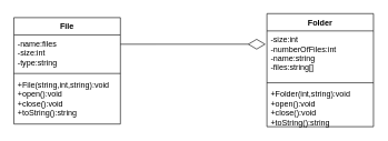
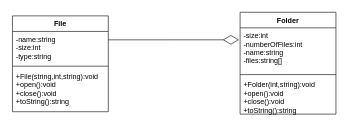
  <mxCell id="0" />
  <mxCell id="1" parent="0" />
  <mxCell id="2" value="File" style="swimlane;fontStyle=1;align=center;verticalAlign=top;childLayout=stackLayout;horizontal=1;startSize=26;horizontalStack=0;resizeParent=1;resizeParentMax=0;resizeLast=0;collapsible=1;marginBottom=0;" vertex="1" parent="1"><mxGeometry x="20" y="26" width="160" height="160" as="geometry" /></mxCell>
- <mxCell id="3" value="-name:files&#10;-size:int&#10;-type:string" style="text;strokeColor=none;fillColor=none;align=left;verticalAlign=top;spacingLeft=4;spacingRight=4;overflow=hidden;rotatable=0;points=[[0,0.5],[1,0.5]];portConstraint=eastwest;" vertex="1" parent="2"><mxGeometry y="26" width="160" height="54" as="geometry" /></mxCell>
+ <mxCell id="3" value="-name:string&#10;-size:int&#10;-type:string" style="text;strokeColor=none;fillColor=none;align=left;verticalAlign=top;spacingLeft=4;spacingRight=4;overflow=hidden;rotatable=0;points=[[0,0.5],[1,0.5]];portConstraint=eastwest;" vertex="1" parent="2"><mxGeometry y="26" width="160" height="54" as="geometry" /></mxCell>
  <mxCell id="4" value="" style="line;strokeWidth=1;fillColor=none;align=left;verticalAlign=middle;spacingTop=-1;spacingLeft=3;spacingRight=3;rotatable=0;labelPosition=right;points=[];portConstraint=eastwest;" vertex="1" parent="2"><mxGeometry y="80" width="160" height="8" as="geometry" /></mxCell>
  <mxCell id="5" value="+File(string,int,string):void&#10;+open():void&#10;+close():void&#10;+toString():string" style="text;strokeColor=none;fillColor=none;align=left;verticalAlign=top;spacingLeft=4;spacingRight=4;overflow=hidden;rotatable=0;points=[[0,0.5],[1,0.5]];portConstraint=eastwest;" vertex="1" parent="2"><mxGeometry y="88" width="160" height="72" as="geometry" /></mxCell>
  <mxCell id="6" value="Folder" style="swimlane;fontStyle=1;align=center;verticalAlign=top;childLayout=stackLayout;horizontal=1;startSize=26;horizontalStack=0;resizeParent=1;resizeParentMax=0;resizeLast=0;collapsible=1;marginBottom=0;" vertex="1" parent="1"><mxGeometry x="400" y="20" width="160" height="170" as="geometry" /></mxCell>
  <mxCell id="7" value="-size:int&#10;-numberOfFiles:int&#10;-name:string&#10;-files:string[]" style="text;strokeColor=none;fillColor=none;align=left;verticalAlign=top;spacingLeft=4;spacingRight=4;overflow=hidden;rotatable=0;points=[[0,0.5],[1,0.5]];portConstraint=eastwest;" vertex="1" parent="6"><mxGeometry y="26" width="160" height="74" as="geometry" /></mxCell>
  <mxCell id="8" value="" style="line;strokeWidth=1;fillColor=none;align=left;verticalAlign=middle;spacingTop=-1;spacingLeft=3;spacingRight=3;rotatable=0;labelPosition=right;points=[];portConstraint=eastwest;" vertex="1" parent="6"><mxGeometry y="100" width="160" height="8" as="geometry" /></mxCell>
  <mxCell id="9" value="+Folder(int,string):void&#10;+open():void&#10;+close():void&#10;+toString():string" style="text;strokeColor=none;fillColor=none;align=left;verticalAlign=top;spacingLeft=4;spacingRight=4;overflow=hidden;rotatable=0;points=[[0,0.5],[1,0.5]];portConstraint=eastwest;" vertex="1" parent="6"><mxGeometry y="108" width="160" height="62" as="geometry" /></mxCell>
  <mxCell id="10" value="" style="endArrow=diamondThin;endFill=0;endSize=24;html=1;rounded=0;entryX=-0.012;entryY=0.27;entryDx=0;entryDy=0;entryPerimeter=0;" edge="1" parent="1" target="7"><mxGeometry width="160" relative="1" as="geometry"><mxPoint x="180" y="66" as="sourcePoint" /><mxPoint x="390" y="66" as="targetPoint" /></mxGeometry></mxCell>
